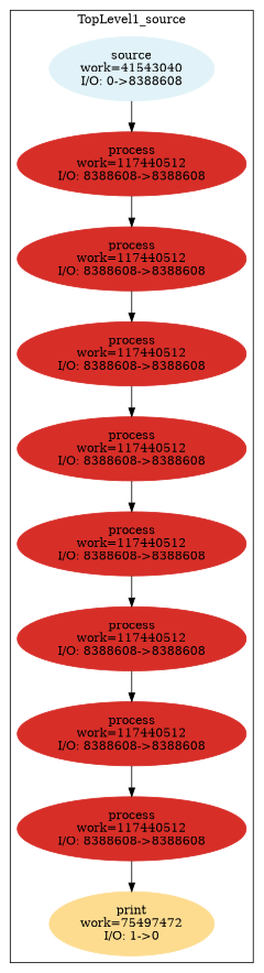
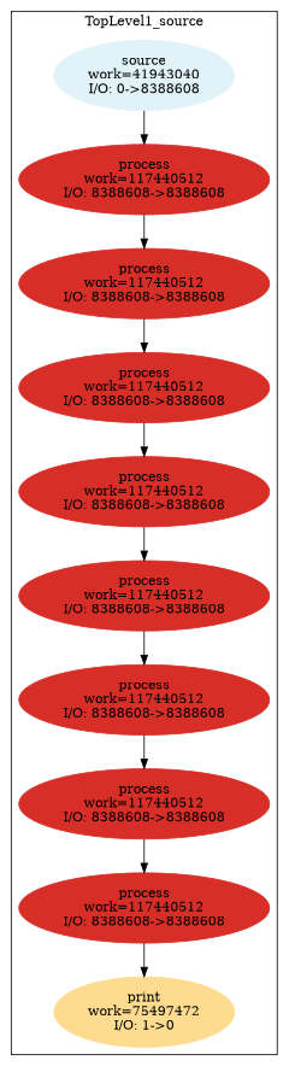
  digraph {
    node [color="0.00555,0.81,0.84" style=filled]
-   n1 [color="0.53333,0.09,0.97" label="source\nwork=41543040\nI/O: 0->8388608"]
+   n1 [color="0.53333,0.09,0.97" label="source\nwork=41943040\nI/O: 0->8388608"]
    n2 [label="process\nwork=117440512\nI/O: 8388608->8388608"]
    n3 [label="process\nwork=117440512\nI/O: 8388608->8388608"]
    n4 [label="process\nwork=117440512\nI/O: 8388608->8388608"]
    n5 [label="process\nwork=117440512\nI/O: 8388608->8388608"]
    n6 [label="process\nwork=117440512\nI/O: 8388608->8388608"]
    n7 [label="process\nwork=117440512\nI/O: 8388608->8388608"]
    n8 [label="process\nwork=117440512\nI/O: 8388608->8388608"]
    n9 [label="process\nwork=117440512\nI/O: 8388608->8388608"]
    n10 [color="0.11666,0.43,0.99" label="print\nwork=75497472\nI/O: 1->0"]
    subgraph cluster_1 {
      color=black
      label=TopLevel1_source
      n1
      n2
      n3
      n4
      n5
      n6
      n7
      n8
      n9
      n10
    }
    n1 -> n2
    n2 -> n3
    n3 -> n4
    n4 -> n5
    n5 -> n6
    n6 -> n7
    n7 -> n8
    n8 -> n9
    n9 -> n10
  }
